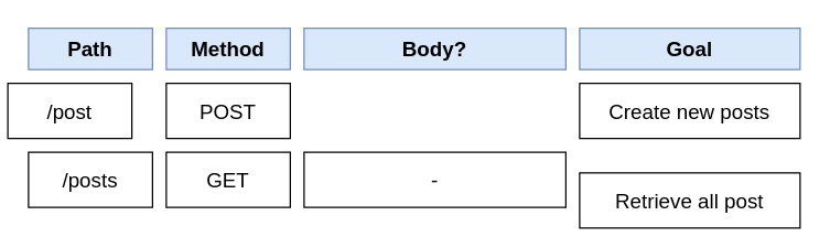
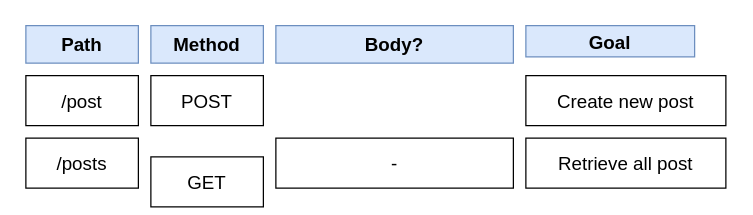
  <mxCell id="0" />
  <mxCell id="1" parent="0" />
  <mxCell id="2" value="Path" style="rounded=0;whiteSpace=wrap;html=1;fontSize=15;fillColor=#dae8fc;strokeColor=#6c8ebf;fontStyle=1;shadow=0;" vertex="1" parent="1"><mxGeometry x="20" y="20" width="90" height="30" as="geometry" /></mxCell>
  <mxCell id="3" value="Method" style="rounded=0;whiteSpace=wrap;html=1;fontSize=15;fillColor=#dae8fc;strokeColor=#6c8ebf;fontStyle=1;shadow=0;" vertex="1" parent="1"><mxGeometry x="120" y="20" width="90" height="30" as="geometry" /></mxCell>
  <mxCell id="4" value="Body?" style="rounded=0;whiteSpace=wrap;html=1;fontSize=15;fillColor=#dae8fc;strokeColor=#6c8ebf;fontStyle=1;shadow=0;" vertex="1" parent="1"><mxGeometry x="220" y="20" width="190" height="30" as="geometry" /></mxCell>
- <mxCell id="5" value="Goal" style="rounded=0;whiteSpace=wrap;html=1;fontSize=15;fillColor=#dae8fc;strokeColor=#6c8ebf;fontStyle=1;shadow=0;" vertex="1" parent="1"><mxGeometry x="420" y="20" width="160" height="30" as="geometry" /></mxCell>
- <mxCell id="6" value="/post" style="rounded=0;whiteSpace=wrap;html=1;fontSize=15;shadow=0;" vertex="1" parent="1"><mxGeometry x="5" y="60" width="90" height="40" as="geometry" /></mxCell>
+ <mxCell id="5" value="Goal" style="rounded=0;whiteSpace=wrap;html=1;fontSize=15;fillColor=#dae8fc;strokeColor=#6c8ebf;fontStyle=1;shadow=0;" vertex="1" parent="1"><mxGeometry x="420" y="20" width="135" height="25" as="geometry" /></mxCell>
+ <mxCell id="6" value="/post" style="rounded=0;whiteSpace=wrap;html=1;fontSize=15;shadow=0;" vertex="1" parent="1"><mxGeometry x="20" y="60" width="90" height="40" as="geometry" /></mxCell>
  <mxCell id="7" value="/posts" style="rounded=0;whiteSpace=wrap;html=1;fontSize=15;shadow=0;" vertex="1" parent="1"><mxGeometry x="20" y="110" width="90" height="40" as="geometry" /></mxCell>
  <mxCell id="8" value="POST" style="rounded=0;whiteSpace=wrap;html=1;fontSize=15;shadow=0;" vertex="1" parent="1"><mxGeometry x="120" y="60" width="90" height="40" as="geometry" /></mxCell>
- <mxCell id="9" value="GET" style="rounded=0;whiteSpace=wrap;html=1;fontSize=15;shadow=0;" vertex="1" parent="1"><mxGeometry x="120" y="110" width="90" height="40" as="geometry" /></mxCell>
+ <mxCell id="9" value="GET" style="rounded=0;whiteSpace=wrap;html=1;fontSize=15;shadow=0;" vertex="1" parent="1"><mxGeometry x="120" y="125" width="90" height="40" as="geometry" /></mxCell>
  <mxCell id="10" value="-" style="rounded=0;whiteSpace=wrap;html=1;fontSize=15;shadow=0;" vertex="1" parent="1"><mxGeometry x="220" y="110" width="190" height="40" as="geometry" /></mxCell>
- <mxCell id="11" value="Create new posts" style="rounded=0;whiteSpace=wrap;html=1;fontSize=15;shadow=0;" vertex="1" parent="1"><mxGeometry x="420" y="60" width="160" height="40" as="geometry" /></mxCell>
- <mxCell id="12" value="Retrieve all post" style="rounded=0;whiteSpace=wrap;html=1;fontSize=15;shadow=0;" vertex="1" parent="1"><mxGeometry x="420" y="125" width="160" height="40" as="geometry" /></mxCell>
+ <mxCell id="11" value="Create new post" style="rounded=0;whiteSpace=wrap;html=1;fontSize=15;shadow=0;" vertex="1" parent="1"><mxGeometry x="420" y="60" width="160" height="40" as="geometry" /></mxCell>
+ <mxCell id="12" value="Retrieve all post" style="rounded=0;whiteSpace=wrap;html=1;fontSize=15;shadow=0;" vertex="1" parent="1"><mxGeometry x="420" y="110" width="160" height="40" as="geometry" /></mxCell>
